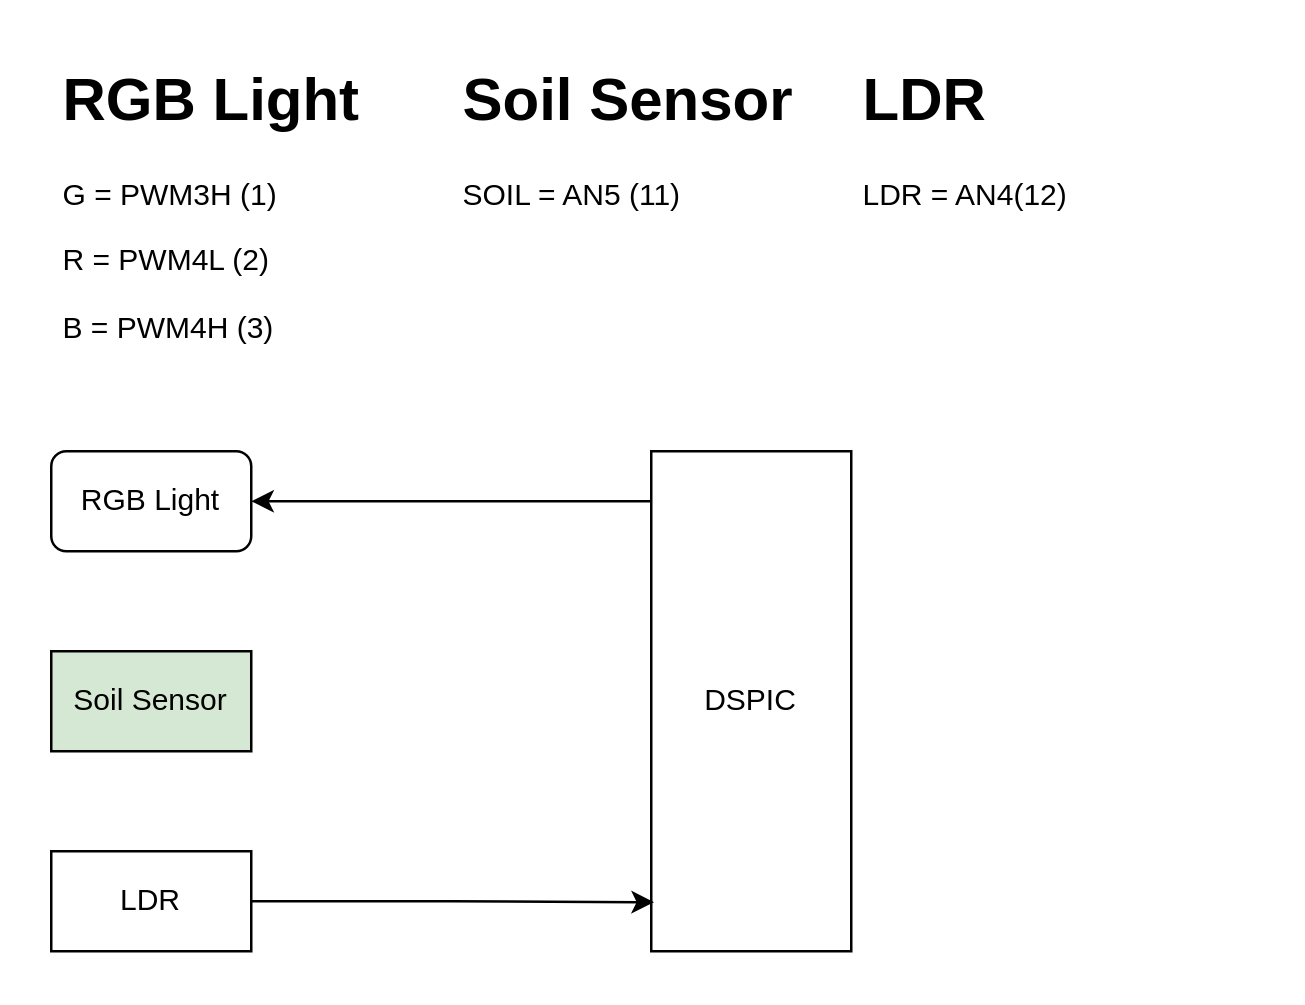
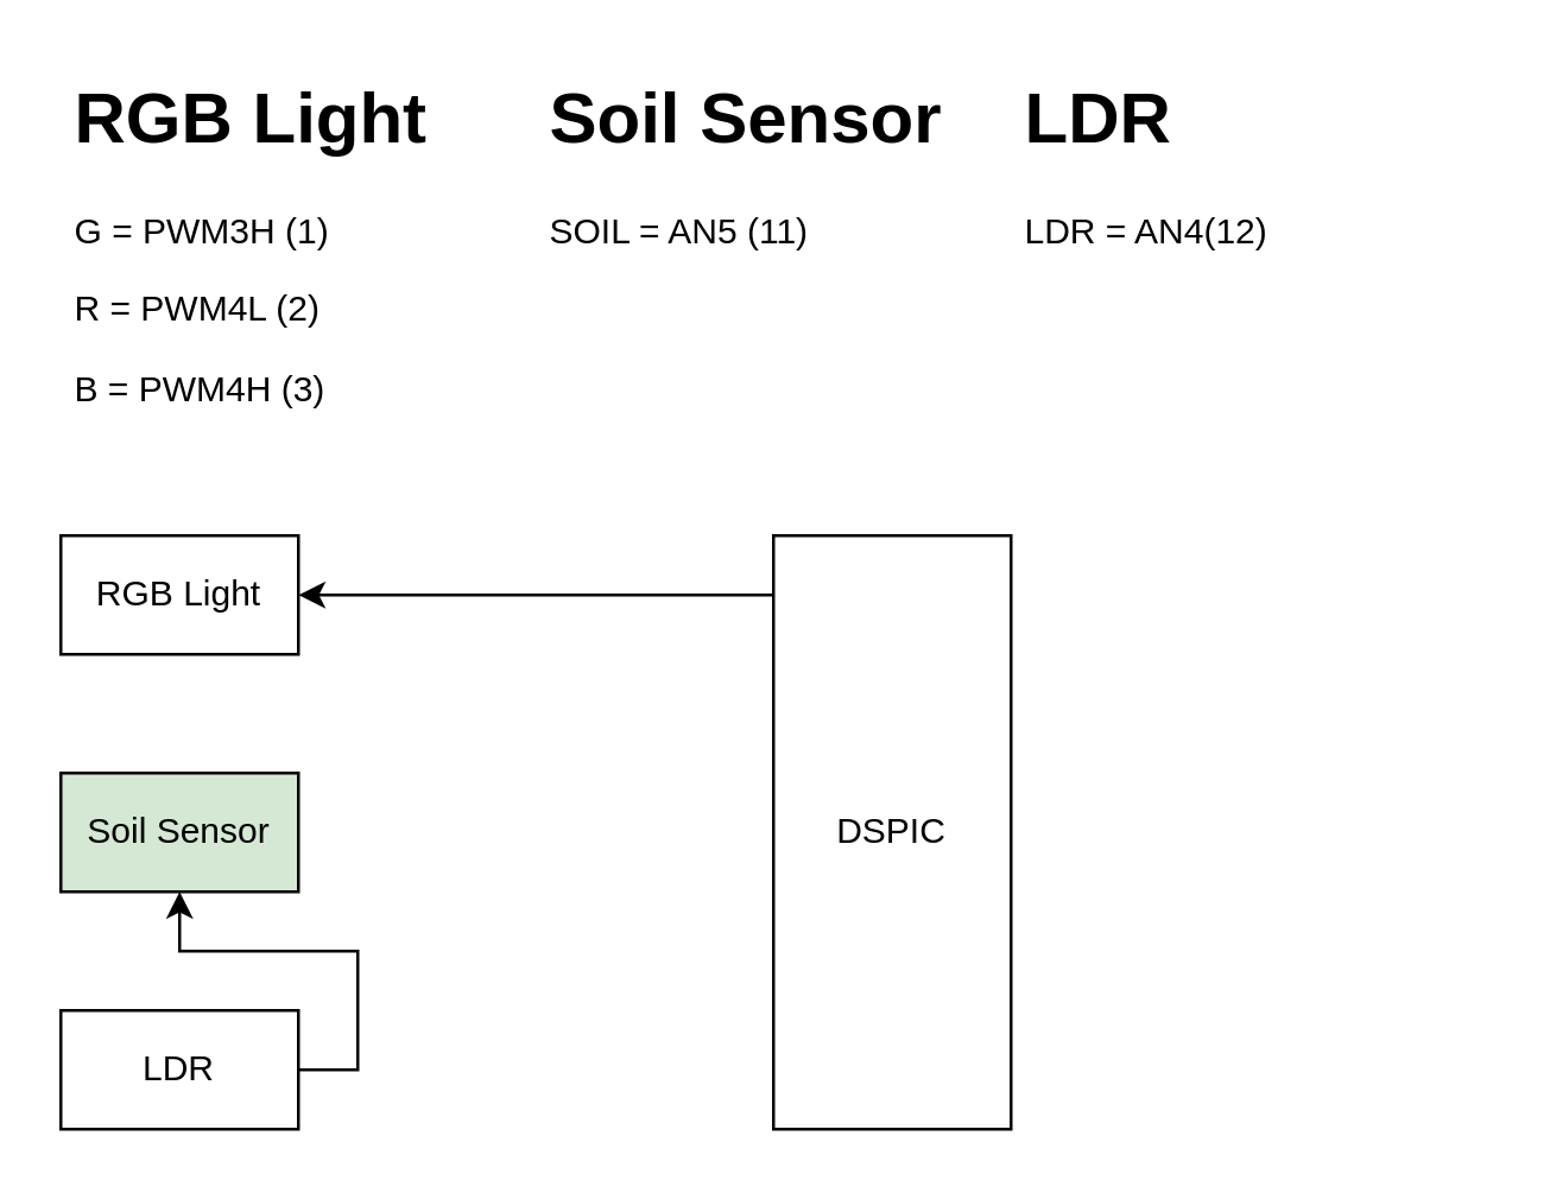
  <mxCell id="0" />
  <mxCell id="1" parent="0" />
  <mxCell id="2" value="DSPIC" style="rounded=0;whiteSpace=wrap;html=1;" vertex="1" parent="1"><mxGeometry x="260" y="180" width="80" height="200" as="geometry" /></mxCell>
- <mxCell id="3" value="RGB Light" style="whiteSpace=wrap;html=1;rounded=1;" vertex="1" parent="1"><mxGeometry x="20" y="180" width="80" height="40" as="geometry" /></mxCell>
- <mxCell id="4" style="edgeStyle=orthogonalEdgeStyle;rounded=0;orthogonalLoop=1;jettySize=auto;html=1;exitX=1;exitY=0.5;exitDx=0;exitDy=0;entryX=0.014;entryY=0.902;entryDx=0;entryDy=0;entryPerimeter=0;" edge="1" parent="1" source="5" target="2"><mxGeometry relative="1" as="geometry" /></mxCell>
+ <mxCell id="3" value="RGB Light" style="rounded=0;whiteSpace=wrap;html=1;" vertex="1" parent="1"><mxGeometry x="20" y="180" width="80" height="40" as="geometry" /></mxCell>
+ <mxCell id="4" style="edgeStyle=orthogonalEdgeStyle;rounded=0;orthogonalLoop=1;jettySize=auto;html=1;exitX=1;exitY=0.5;exitDx=0;exitDy=0;" edge="1" parent="1" source="5" target="6"><mxGeometry relative="1" as="geometry" /></mxCell>
  <mxCell id="5" value="LDR" style="rounded=0;whiteSpace=wrap;html=1;" vertex="1" parent="1"><mxGeometry x="20" y="340" width="80" height="40" as="geometry" /></mxCell>
  <mxCell id="6" value="Soil Sensor" style="rounded=0;whiteSpace=wrap;html=1;fillColor=#d5e8d4;" vertex="1" parent="1"><mxGeometry x="20" y="260" width="80" height="40" as="geometry" /></mxCell>
  <mxCell id="7" value="" style="endArrow=classic;html=1;rounded=0;" edge="1" parent="1" target="3"><mxGeometry width="50" height="50" relative="1" as="geometry"><mxPoint x="260" y="200" as="sourcePoint" /><mxPoint x="220" y="280" as="targetPoint" /></mxGeometry></mxCell>
  <mxCell id="8" value="&lt;h1&gt;RGB Light&lt;/h1&gt;&lt;p&gt;G = PWM3H (1)&lt;/p&gt;&lt;p&gt;R = PWM4L (2)&lt;/p&gt;&lt;p&gt;&lt;span style=&quot;background-color: initial;&quot;&gt;B = PWM4H (3)&lt;/span&gt;&lt;/p&gt;" style="text;html=1;strokeColor=none;fillColor=none;spacing=5;spacingTop=-20;whiteSpace=wrap;overflow=hidden;rounded=0;" vertex="1" parent="1"><mxGeometry x="20" width="160" height="120" as="geometry" y="20" /></mxCell>
  <mxCell id="9" value="&lt;h1&gt;Soil Sensor&lt;/h1&gt;&lt;p&gt;SOIL = AN5 (11)&lt;/p&gt;" style="text;html=1;strokeColor=none;fillColor=none;spacing=5;spacingTop=-20;whiteSpace=wrap;overflow=hidden;rounded=0;" vertex="1" parent="1"><mxGeometry x="180" width="160" height="120" as="geometry" y="20" /></mxCell>
  <mxCell id="10" value="&lt;h1&gt;LDR&lt;/h1&gt;&lt;p&gt;LDR = AN4(12)&lt;/p&gt;" style="text;html=1;strokeColor=none;fillColor=none;spacing=5;spacingTop=-20;whiteSpace=wrap;overflow=hidden;rounded=0;" vertex="1" parent="1"><mxGeometry x="340" width="160" height="120" as="geometry" y="20" /></mxCell>
